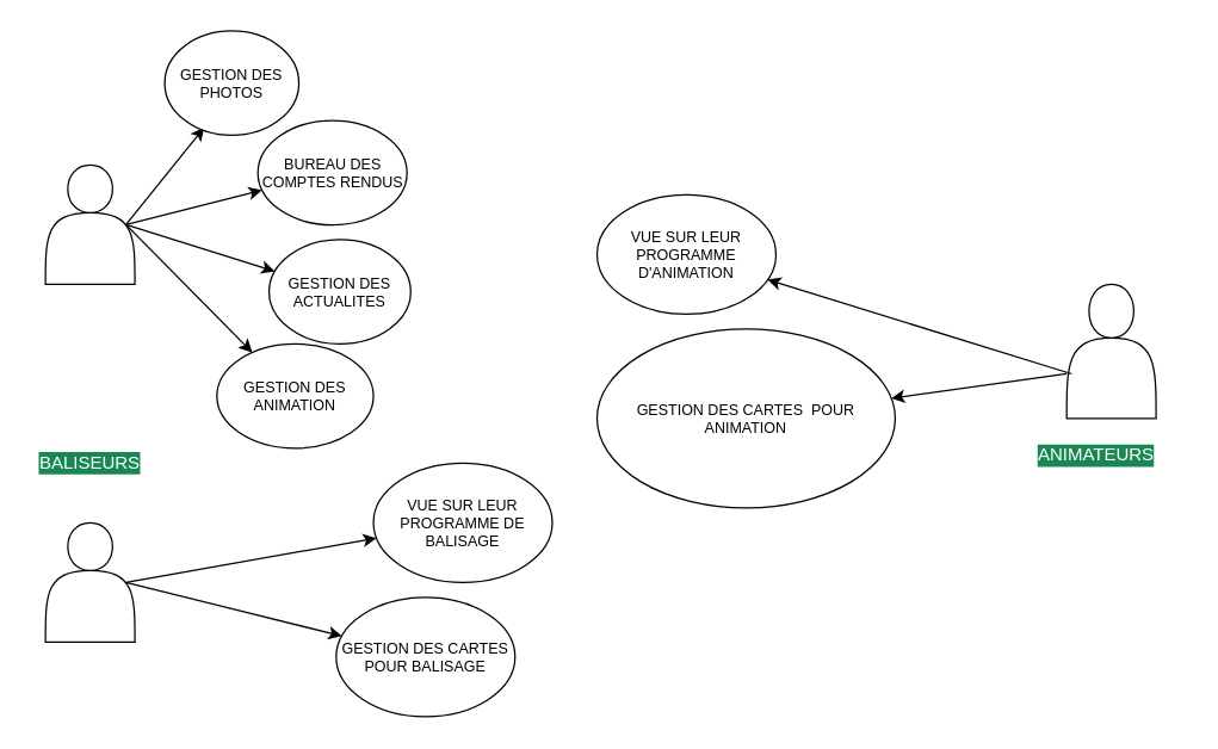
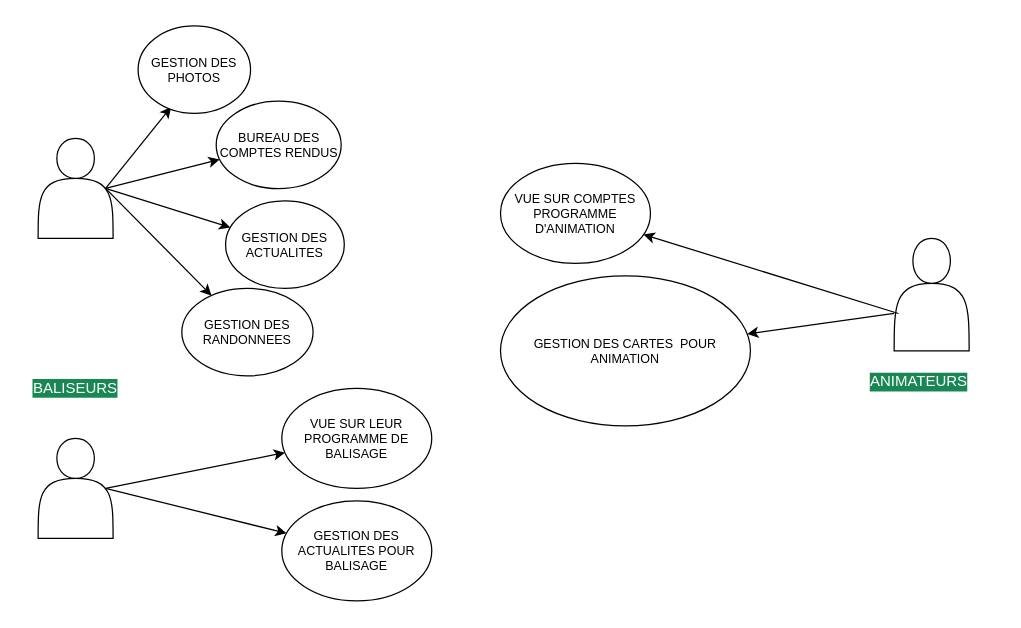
  <mxCell id="0" />
  <mxCell id="1" parent="0" />
  <mxCell id="2" value="" style="shape=actor;whiteSpace=wrap;html=1;" vertex="1" parent="1"><mxGeometry x="30" y="110" width="60" height="80" as="geometry" /></mxCell>
  <mxCell id="3" value="" style="endArrow=classic;html=1;rounded=0;fontSize=12;fontColor=#FFFFFF;exitX=0.9;exitY=0.5;exitDx=0;exitDy=0;exitPerimeter=0;" edge="1" parent="1" source="2"><mxGeometry width="50" height="50" relative="1" as="geometry"><mxPoint x="355" y="200" as="sourcePoint" /><mxPoint x="136.453" y="84.826" as="targetPoint" /></mxGeometry></mxCell>
  <mxCell id="4" value="" style="endArrow=classic;html=1;rounded=0;fontSize=12;fontColor=#FFFFFF;exitX=0.9;exitY=0.5;exitDx=0;exitDy=0;exitPerimeter=0;" edge="1" parent="1" source="2" target="20"><mxGeometry width="50" height="50" relative="1" as="geometry"><mxPoint x="94" y="160" as="sourcePoint" /><mxPoint x="215" y="110" as="targetPoint" /></mxGeometry></mxCell>
  <mxCell id="5" value="" style="endArrow=classic;html=1;rounded=0;fontSize=12;fontColor=#FFFFFF;exitX=0.9;exitY=0.5;exitDx=0;exitDy=0;exitPerimeter=0;" edge="1" parent="1" source="2" target="21"><mxGeometry width="50" height="50" relative="1" as="geometry"><mxPoint x="104" y="170" as="sourcePoint" /><mxPoint x="245" y="150" as="targetPoint" /></mxGeometry></mxCell>
  <mxCell id="6" value="" style="endArrow=classic;html=1;rounded=0;fontSize=12;fontColor=#FFFFFF;exitX=0.9;exitY=0.5;exitDx=0;exitDy=0;exitPerimeter=0;" edge="1" parent="1" source="2" target="22"><mxGeometry width="50" height="50" relative="1" as="geometry"><mxPoint x="114" y="180" as="sourcePoint" /><mxPoint x="235" y="190" as="targetPoint" /></mxGeometry></mxCell>
  <mxCell id="7" value="" style="shape=actor;whiteSpace=wrap;html=1;" vertex="1" parent="1"><mxGeometry x="715" y="190" width="60" height="90" as="geometry" /></mxCell>
  <mxCell id="8" value="ANIMATEURS" style="text;html=1;strokeColor=none;fillColor=none;align=center;verticalAlign=middle;whiteSpace=wrap;rounded=0;labelBackgroundColor=#198754;fontSize=12;fontColor=#FFFFFF;" vertex="1" parent="1"><mxGeometry x="675" y="290" width="120" height="30" as="geometry" /></mxCell>
  <mxCell id="9" value="" style="endArrow=classic;html=1;rounded=0;fontSize=12;fontColor=#FFFFFF;exitX=0.056;exitY=0.668;exitDx=0;exitDy=0;exitPerimeter=0;" edge="1" parent="1" source="7" target="18"><mxGeometry width="50" height="50" relative="1" as="geometry"><mxPoint x="285" y="300" as="sourcePoint" /><mxPoint x="480" y="180" as="targetPoint" /></mxGeometry></mxCell>
  <mxCell id="10" value="" style="endArrow=classic;html=1;rounded=0;fontSize=12;fontColor=#FFFFFF;" edge="1" parent="1" target="17"><mxGeometry width="50" height="50" relative="1" as="geometry"><mxPoint x="715" y="250" as="sourcePoint" /><mxPoint x="465" y="170" as="targetPoint" /></mxGeometry></mxCell>
  <mxCell id="11" value="" style="shape=actor;whiteSpace=wrap;html=1;" vertex="1" parent="1"><mxGeometry x="30" y="350" width="60" height="80" as="geometry" /></mxCell>
  <mxCell id="12" value="BALISEURS" style="text;html=1;strokeColor=none;fillColor=none;align=center;verticalAlign=middle;whiteSpace=wrap;rounded=0;fontSize=12;fontColor=#FFFFFF;labelBackgroundColor=#198754;" vertex="1" parent="1"><mxGeometry x="20" y="295" width="80" height="30" as="geometry" /></mxCell>
  <mxCell id="13" value="" style="endArrow=classic;html=1;rounded=0;fontSize=12;fontColor=#FFFFFF;exitX=0.9;exitY=0.5;exitDx=0;exitDy=0;exitPerimeter=0;" edge="1" parent="1" source="11" target="16"><mxGeometry width="50" height="50" relative="1" as="geometry"><mxPoint x="355" y="440" as="sourcePoint" /><mxPoint x="195" y="310" as="targetPoint" /></mxGeometry></mxCell>
  <mxCell id="14" value="" style="endArrow=classic;html=1;rounded=0;fontSize=12;fontColor=#FFFFFF;exitX=0.9;exitY=0.5;exitDx=0;exitDy=0;exitPerimeter=0;" edge="1" parent="1" source="11" target="15"><mxGeometry width="50" height="50" relative="1" as="geometry"><mxPoint x="94" y="400" as="sourcePoint" /><mxPoint x="235" y="340" as="targetPoint" /></mxGeometry></mxCell>
- <mxCell id="15" value="GESTION DES CARTES POUR BALISAGE" style="ellipse;whiteSpace=wrap;html=1;labelBackgroundColor=none;fontSize=10;fontColor=#000000;" vertex="1" parent="1"><mxGeometry x="225" y="400" width="120" height="80" as="geometry" /></mxCell>
- <mxCell id="16" value="VUE SUR LEUR PROGRAMME DE BALISAGE" style="ellipse;whiteSpace=wrap;html=1;labelBackgroundColor=none;fontSize=10;fontColor=#000000;" vertex="1" parent="1"><mxGeometry x="250" y="310" width="120" height="80" as="geometry" /></mxCell>
+ <mxCell id="15" value="GESTION DES ACTUALITES POUR BALISAGE" style="ellipse;whiteSpace=wrap;html=1;labelBackgroundColor=none;fontSize=10;fontColor=#000000;" vertex="1" parent="1"><mxGeometry x="225" y="400" width="120" height="80" as="geometry" /></mxCell>
+ <mxCell id="16" value="VUE SUR LEUR PROGRAMME DE BALISAGE" style="ellipse;whiteSpace=wrap;html=1;labelBackgroundColor=none;fontSize=10;fontColor=#000000;" vertex="1" parent="1"><mxGeometry x="225" y="310" width="120" height="80" as="geometry" /></mxCell>
  <mxCell id="17" value="GESTION DES CARTES&amp;nbsp; POUR ANIMATION" style="ellipse;whiteSpace=wrap;html=1;labelBackgroundColor=none;fontSize=10;fontColor=#000000;" vertex="1" parent="1"><mxGeometry x="400" y="220" width="200" height="120" as="geometry" /></mxCell>
- <mxCell id="18" value="VUE SUR LEUR PROGRAMME D'ANIMATION" style="ellipse;whiteSpace=wrap;html=1;labelBackgroundColor=none;fontSize=10;fontColor=#000000;" vertex="1" parent="1"><mxGeometry x="400" y="130" width="120" height="80" as="geometry" /></mxCell>
+ <mxCell id="18" value="VUE SUR COMPTES PROGRAMME D'ANIMATION" style="ellipse;whiteSpace=wrap;html=1;labelBackgroundColor=none;fontSize=10;fontColor=#000000;" vertex="1" parent="1"><mxGeometry x="400" y="130" width="120" height="80" as="geometry" /></mxCell>
  <mxCell id="19" value="GESTION DES PHOTOS" style="ellipse;whiteSpace=wrap;html=1;labelBackgroundColor=none;fontSize=10;fontColor=#000000;" vertex="1" parent="1"><mxGeometry x="110" y="20" width="90" height="70" as="geometry" /></mxCell>
  <mxCell id="20" value="BUREAU DES COMPTES RENDUS" style="ellipse;whiteSpace=wrap;html=1;labelBackgroundColor=none;fontSize=10;fontColor=#000000;" vertex="1" parent="1"><mxGeometry x="172.5" y="80.18" width="100" height="70" as="geometry" /></mxCell>
  <mxCell id="21" value="GESTION DES ACTUALITES" style="ellipse;whiteSpace=wrap;html=1;labelBackgroundColor=none;fontSize=10;fontColor=#000000;" vertex="1" parent="1"><mxGeometry x="180" y="160" width="95" height="70" as="geometry" /></mxCell>
- <mxCell id="22" value="GESTION DES ANIMATION" style="ellipse;whiteSpace=wrap;html=1;labelBackgroundColor=none;fontSize=10;fontColor=#000000;" vertex="1" parent="1"><mxGeometry x="145" y="230" width="105" height="70" as="geometry" /></mxCell>
+ <mxCell id="22" value="GESTION DES RANDONNEES" style="ellipse;whiteSpace=wrap;html=1;labelBackgroundColor=none;fontSize=10;fontColor=#000000;" vertex="1" parent="1"><mxGeometry x="145" y="230" width="105" height="70" as="geometry" /></mxCell>
